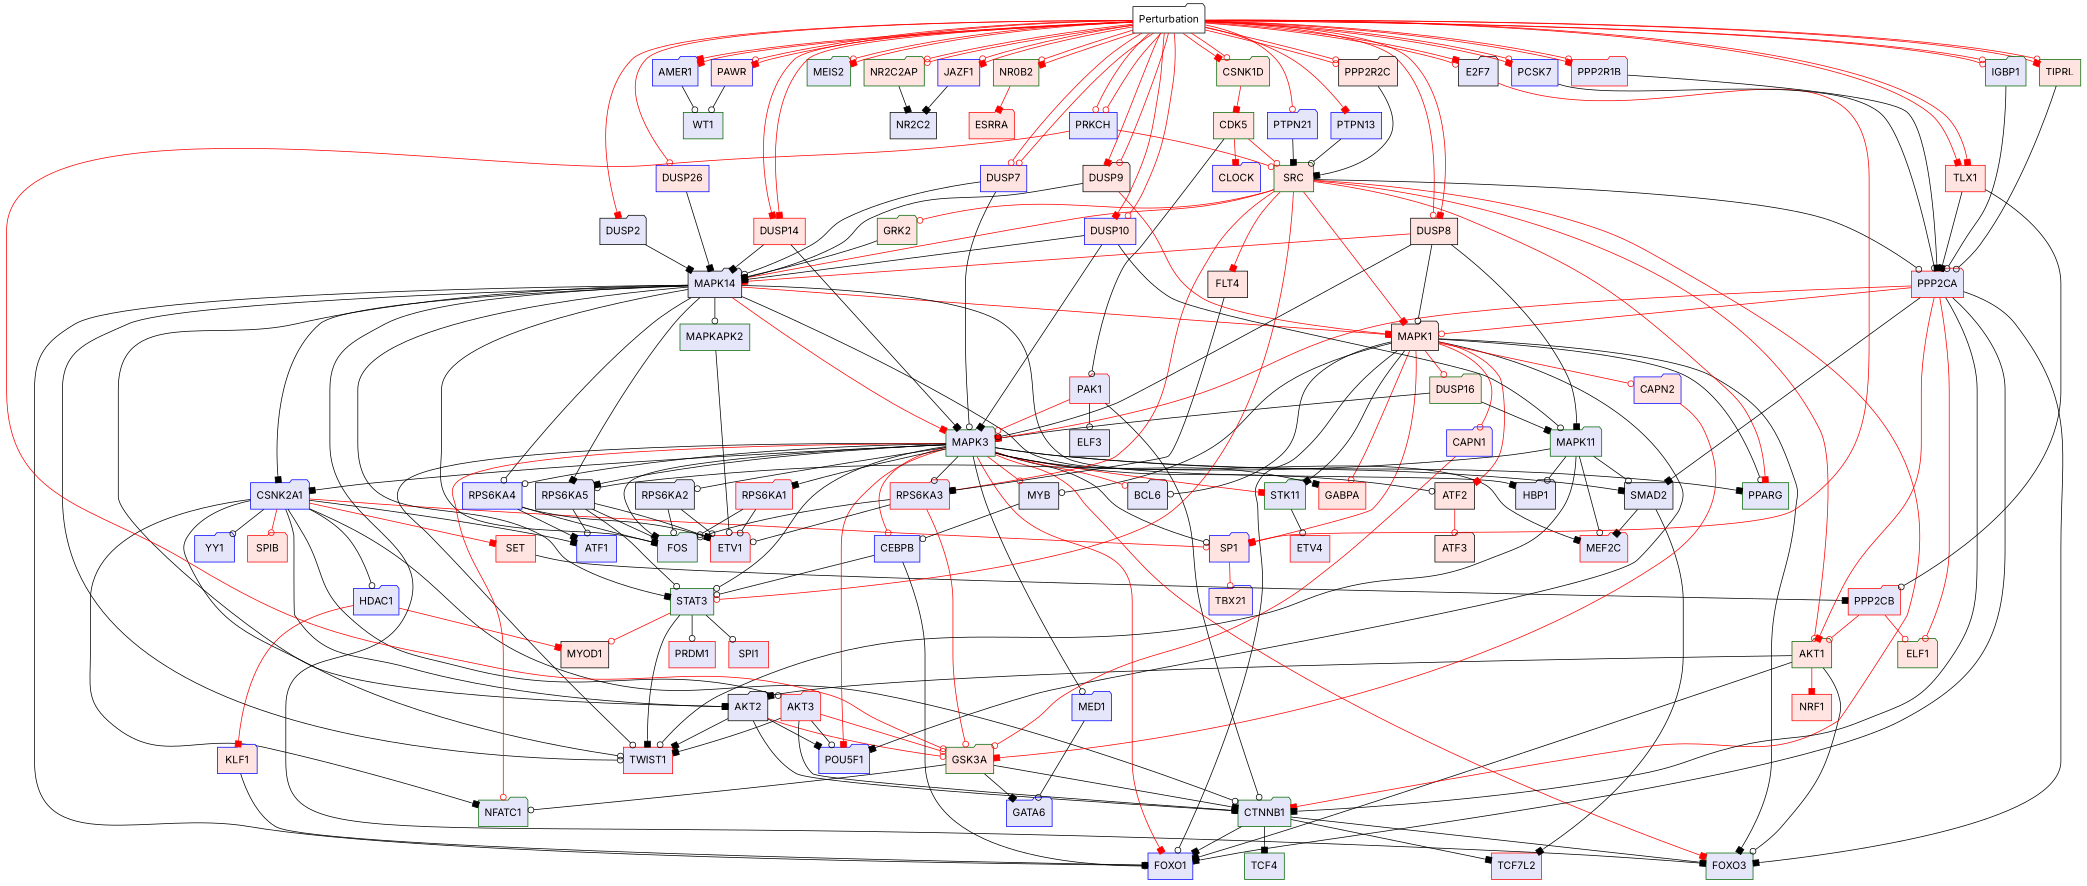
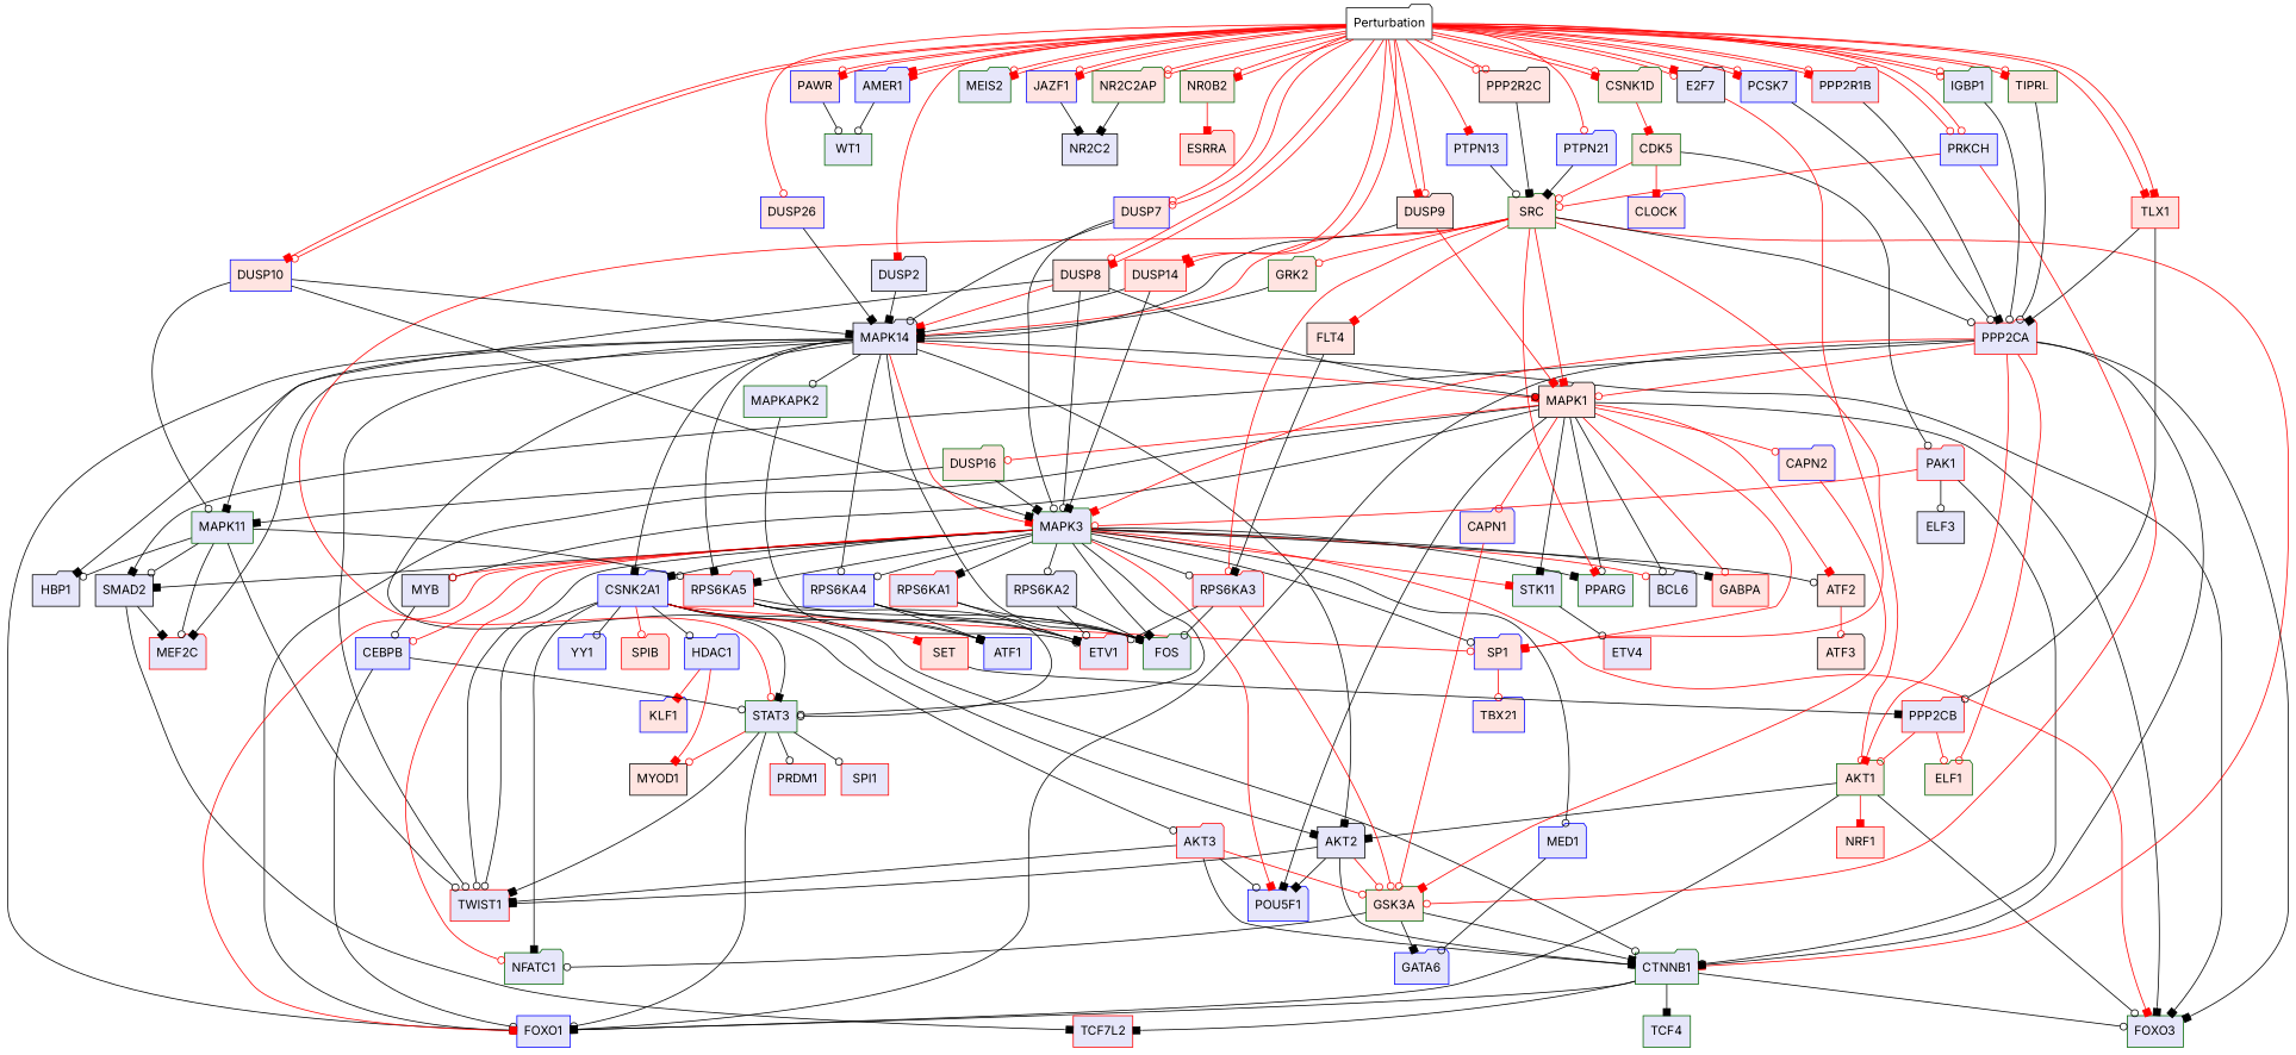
  digraph {
    fontname=Inter
    node [color=blue fillcolor=lavender fontname=Inter shape=folder style=filled]
    edge [arrowhead=odot color=black fontname=Inter penwidth=1]
    AKT1 [color=darkgreen fillcolor=mistyrose]
    FOXO1 [shape=box]
    FOXO3 [color=darkgreen shape=box]
    NRF1 [color=red fillcolor=mistyrose shape=box]
    AKT2 [color=black]
    CTNNB1 [color=darkgreen]
    TWIST1 [color=red shape=box]
    GSK3A [color=darkgreen fillcolor=mistyrose]
    POU5F1
    CSNK2A1
    ATF1 [shape=box]
    NFATC1 [color=darkgreen]
    HDAC1
    YY1
    SP1 [fillcolor=mistyrose]
    SPIB [color=red fillcolor=mistyrose]
    AKT3 [color=red]
    SET [color=red fillcolor=mistyrose shape=box]
    TCF7L2 [color=red shape=box]
    TCF4 [color=darkgreen shape=box]
    MYOD1 [color=black fillcolor=mistyrose shape=box]
    KLF1 [fillcolor=mistyrose]
    TBX21 [fillcolor=mistyrose]
    PPP2CB [color=red]
    STAT3 [color=darkgreen shape=box]
    PRDM1 [color=red shape=box]
    SPI1 [color=red shape=box]
    CEBPB [shape=box]
    SMAD2 [color=black shape=box]
    MEF2C [color=red]
    MAPK14 [color=black]
    FOS [color=darkgreen]
-   RPS6KA5 [color=black]
+   RPS6KA5 [color=red]
    MAPK1 [color=black fillcolor=mistyrose]
    HBP1 [color=black]
    MAPK3 [color=darkgreen]
    RPS6KA4 [shape=box]
    MAPKAPK2 [color=darkgreen shape=box]
    ETV1 [color=red]
    MYB [color=black shape=box]
    PPARG [color=darkgreen shape=box]
    STK11 [color=darkgreen]
    BCL6 [color=black]
    GABPA [color=red fillcolor=mistyrose shape=box]
    ATF2 [color=black fillcolor=mistyrose shape=box]
    CAPN1 [fillcolor=mistyrose]
    DUSP16 [color=darkgreen fillcolor=mistyrose]
    CAPN2 [fillcolor=mistyrose]
    RPS6KA2 [color=black]
    MED1
    RPS6KA1 [color=red]
    RPS6KA3 [color=red]
    PAK1 [color=red]
    ELF3 [color=black shape=box]
    CDK5 [color=darkgreen fillcolor=mistyrose shape=box]
    CLOCK [fillcolor=mistyrose]
    SRC [color=darkgreen fillcolor=mistyrose]
    PPP2CA [color=red]
    GRK2 [color=darkgreen fillcolor=mistyrose]
    FLT4 [color=black fillcolor=mistyrose shape=box]
    ELF1 [color=darkgreen fillcolor=mistyrose]
    GATA6
    ETV4 [color=red shape=box]
    ATF3 [color=black fillcolor=mistyrose]
-   MAPK11 [color=darkgreen]
+   MAPK11 [color=darkgreen shape=box]
    DUSP9 [color=black fillcolor=mistyrose]
    TLX1 [color=red fillcolor=mistyrose shape=box]
    WT1 [color=darkgreen shape=box]
    AMER1
    NR2C2AP [color=darkgreen fillcolor=mistyrose]
    NR2C2 [color=black shape=box]
    Perturbation [color=black fillcolor=white]
    E2F7 [color=black]
    MEIS2 [color=darkgreen]
    NR0B2 [color=darkgreen fillcolor=mistyrose shape=box]
    CSNK1D [color=darkgreen fillcolor=mistyrose]
    DUSP8 [color=black fillcolor=mistyrose shape=box]
    DUSP26 [fillcolor=mistyrose shape=box]
    DUSP10 [fillcolor=mistyrose shape=box]
    JAZF1 [fillcolor=mistyrose shape=box]
    PAWR [fillcolor=mistyrose shape=box]
    DUSP14 [color=red fillcolor=mistyrose shape=box]
    PCSK7 [shape=box]
    TIPRL [color=darkgreen fillcolor=mistyrose shape=box]
    PTPN13 [shape=box]
    PRKCH [shape=box]
    DUSP7 [fillcolor=mistyrose shape=box]
    PPP2R1B [color=red]
    IGBP1 [color=darkgreen]
    PPP2R2C [color=black fillcolor=mistyrose]
    DUSP2 [color=black]
    PTPN21
    ESRRA [color=red fillcolor=mistyrose]
    AKT1 -> FOXO1 [arrowhead=box]
    AKT1 -> FOXO3
    AKT1 -> NRF1 [arrowhead=box color=red]
    AKT1 -> AKT2 [arrowhead=box]
    AKT2 -> CTNNB1
    AKT2 -> TWIST1 [arrowhead=box]
    AKT2 -> GSK3A [color=red]
    AKT2 -> POU5F1 [arrowhead=box]
    CTNNB1 -> FOXO1 [arrowhead=box]
    CTNNB1 -> FOXO3
    CTNNB1 -> TCF7L2 [arrowhead=box]
    CTNNB1 -> TCF4 [arrowhead=box]
    GSK3A -> CTNNB1 [arrowhead=box]
    GSK3A -> NFATC1
    GSK3A -> GATA6 [arrowhead=box]
    CSNK2A1 -> AKT2 [arrowhead=box]
    CSNK2A1 -> CTNNB1
    CSNK2A1 -> TWIST1
    CSNK2A1 -> ATF1 [arrowhead=box]
    CSNK2A1 -> NFATC1 [arrowhead=box]
    CSNK2A1 -> HDAC1
    CSNK2A1 -> YY1
    CSNK2A1 -> SP1 [color=red]
    CSNK2A1 -> SPIB [color=red]
    CSNK2A1 -> AKT3
    CSNK2A1 -> SET [arrowhead=box color=red]
    HDAC1 -> MYOD1 [arrowhead=box color=red]
    HDAC1 -> KLF1 [arrowhead=box color=red]
    SP1 -> TBX21 [color=red]
    AKT3 -> CTNNB1 [arrowhead=box]
    AKT3 -> TWIST1 [arrowhead=box]
    AKT3 -> GSK3A [color=red]
    AKT3 -> POU5F1
    SET -> PPP2CB [arrowhead=box]
    PPP2CB -> AKT1 [color=red]
    PPP2CB -> ELF1 [color=red]
-   KLF1 -> FOXO1
+   STAT3 -> FOXO1
    STAT3 -> TWIST1 [arrowhead=box]
    STAT3 -> MYOD1 [color=red]
    STAT3 -> PRDM1
    STAT3 -> SPI1
    CEBPB -> FOXO1
    CEBPB -> STAT3
    SMAD2 -> TCF7L2 [arrowhead=box]
    SMAD2 -> MEF2C [arrowhead=box]
    MAPK14 -> FOXO1 [arrowhead=box]
    MAPK14 -> FOXO3 [arrowhead=box]
    MAPK14 -> AKT2 [arrowhead=box]
    MAPK14 -> TWIST1
    MAPK14 -> CSNK2A1 [arrowhead=box]
    MAPK14 -> STAT3 [arrowhead=box]
    MAPK14 -> MEF2C [arrowhead=box]
    MAPK14 -> FOS
    MAPK14 -> RPS6KA5 [arrowhead=box]
    MAPK14 -> MAPK1 [arrowhead=box color=red]
    MAPK14 -> HBP1 [arrowhead=box]
    MAPK14 -> MAPK3 [arrowhead=box color=red]
    MAPK14 -> RPS6KA4
    MAPK14 -> MAPKAPK2
    RPS6KA5 -> ATF1
    RPS6KA5 -> STAT3
    RPS6KA5 -> FOS
    RPS6KA5 -> ETV1 [arrowhead=box]
    MAPK1 -> FOXO1
    MAPK1 -> FOXO3 [arrowhead=box]
    MAPK1 -> POU5F1 [arrowhead=box]
    MAPK1 -> SP1 [arrowhead=box color=red]
    MAPK1 -> MYB
    MAPK1 -> PPARG
    MAPK1 -> STK11 [arrowhead=box]
    MAPK1 -> BCL6
    MAPK1 -> GABPA [color=red]
    MAPK1 -> ATF2 [arrowhead=box color=red]
    MAPK1 -> CAPN1 [color=red]
    MAPK1 -> DUSP16 [color=red]
    MAPK1 -> CAPN2 [color=red]
    MAPK3 -> FOXO1 [arrowhead=box color=red]
    MAPK3 -> FOXO3 [arrowhead=box color=red]
    MAPK3 -> TWIST1
    MAPK3 -> POU5F1 [arrowhead=box color=red]
    MAPK3 -> CSNK2A1 [arrowhead=box]
    MAPK3 -> NFATC1 [color=red]
    MAPK3 -> SP1
    MAPK3 -> STAT3
    MAPK3 -> CEBPB [color=red]
    MAPK3 -> SMAD2 [arrowhead=box]
    MAPK3 -> FOS [arrowhead=box]
    MAPK3 -> RPS6KA5 [arrowhead=box]
    MAPK3 -> RPS6KA4
    MAPK3 -> MYB [color=red]
    MAPK3 -> PPARG [arrowhead=box]
    MAPK3 -> STK11 [arrowhead=box color=red]
    MAPK3 -> BCL6 [color=red]
    MAPK3 -> GABPA [arrowhead=box]
    MAPK3 -> ATF2
    MAPK3 -> RPS6KA2
    MAPK3 -> MED1
    MAPK3 -> RPS6KA1 [arrowhead=box]
    MAPK3 -> RPS6KA3
    RPS6KA4 -> ATF1 [arrowhead=box]
    RPS6KA4 -> FOS [arrowhead=box]
    RPS6KA4 -> ETV1 [arrowhead=box]
    MAPKAPK2 -> ETV1
    MYB -> CEBPB
    STK11 -> ETV4
    ATF2 -> ATF3 [color=red]
    CAPN1 -> GSK3A [color=red]
    DUSP16 -> MAPK3 [arrowhead=box]
    DUSP16 -> MAPK11 [arrowhead=box]
    CAPN2 -> GSK3A [arrowhead=box color=red]
    RPS6KA2 -> FOS
    RPS6KA2 -> ETV1
    MED1 -> GATA6
    RPS6KA1 -> FOS
    RPS6KA1 -> ETV1
    RPS6KA3 -> GSK3A [color=red]
    RPS6KA3 -> FOS
    RPS6KA3 -> ETV1
    PAK1 -> CTNNB1
    PAK1 -> MAPK3 [color=red]
    PAK1 -> ELF3
    CDK5 -> PAK1
    CDK5 -> CLOCK [arrowhead=box color=red]
    CDK5 -> SRC [color=red]
    SRC -> AKT1 [color=red]
    SRC -> CTNNB1 [arrowhead=box color=red]
    SRC -> STAT3 [color=red]
    SRC -> MAPK14 [arrowhead=box color=red]
    SRC -> MAPK1 [arrowhead=box color=red]
    SRC -> PPARG [arrowhead=box color=red]
    SRC -> RPS6KA3 [color=red]
    SRC -> PPP2CA
    SRC -> GRK2 [color=red]
    SRC -> FLT4 [arrowhead=box color=red]
    PPP2CA -> AKT1 [arrowhead=box color=red]
    PPP2CA -> FOXO1 [arrowhead=box]
    PPP2CA -> FOXO3 [arrowhead=box]
    PPP2CA -> CTNNB1 [arrowhead=box]
    PPP2CA -> SMAD2 [arrowhead=box]
    PPP2CA -> MAPK1 [color=red]
    PPP2CA -> MAPK3 [arrowhead=box color=red]
    PPP2CA -> ELF1 [color=red]
    GRK2 -> MAPK14
    FLT4 -> RPS6KA3 [arrowhead=box]
    MAPK11 -> TWIST1
    MAPK11 -> SMAD2
    MAPK11 -> MEF2C
    MAPK11 -> RPS6KA5
    MAPK11 -> HBP1
    DUSP9 -> MAPK14 [arrowhead=box]
    DUSP9 -> MAPK1 [arrowhead=box color=red]
    TLX1 -> PPP2CB
    TLX1 -> PPP2CA [arrowhead=box]
    AMER1 -> WT1
    NR2C2AP -> NR2C2 [arrowhead=box]
    Perturbation -> DUSP9 [arrowhead=box color=red]
    Perturbation -> DUSP9 [color=red]
    Perturbation -> TLX1 [arrowhead=box color=red]
    Perturbation -> TLX1 [arrowhead=box color=red]
    Perturbation -> AMER1 [arrowhead=box color=red]
    Perturbation -> AMER1 [arrowhead=box color=red]
    Perturbation -> NR2C2AP [color=red]
    Perturbation -> NR2C2AP [color=red]
    Perturbation -> E2F7 [color=red]
    Perturbation -> E2F7 [arrowhead=box color=red]
    Perturbation -> MEIS2 [color=red]
    Perturbation -> MEIS2 [arrowhead=box color=red]
    Perturbation -> NR0B2 [color=red]
    Perturbation -> NR0B2 [arrowhead=box color=red]
    Perturbation -> CSNK1D [arrowhead=box color=red]
    Perturbation -> CSNK1D [color=red]
    Perturbation -> DUSP8 [color=red]
    Perturbation -> DUSP8 [arrowhead=box color=red]
    Perturbation -> DUSP26 [color=red]
    Perturbation -> DUSP10 [arrowhead=box color=red]
    Perturbation -> DUSP10 [color=red]
    Perturbation -> JAZF1 [color=red]
    Perturbation -> JAZF1 [arrowhead=box color=red]
    Perturbation -> PAWR [color=red]
    Perturbation -> PAWR [arrowhead=box color=red]
    Perturbation -> DUSP14 [arrowhead=box color=red]
    Perturbation -> DUSP14 [arrowhead=box color=red]
    Perturbation -> PCSK7 [arrowhead=box color=red]
    Perturbation -> PCSK7 [color=red]
    Perturbation -> TIPRL [arrowhead=box color=red]
    Perturbation -> TIPRL [color=red]
    Perturbation -> PTPN13 [arrowhead=box color=red]
    Perturbation -> PRKCH [color=red]
    Perturbation -> PRKCH [color=red]
    Perturbation -> DUSP7 [color=red]
    Perturbation -> DUSP7 [color=red]
    Perturbation -> PPP2R1B [arrowhead=box color=red]
    Perturbation -> PPP2R1B [color=red]
    Perturbation -> IGBP1 [color=red]
    Perturbation -> IGBP1 [color=red]
    Perturbation -> PPP2R2C [color=red]
    Perturbation -> PPP2R2C [color=red]
    Perturbation -> DUSP2 [arrowhead=box color=red]
    Perturbation -> PTPN21 [color=red]
    E2F7 -> SP1 [arrowhead=box color=red]
    NR0B2 -> ESRRA [arrowhead=box color=red]
    CSNK1D -> CDK5 [arrowhead=box color=red]
    DUSP8 -> MAPK14 [arrowhead=box color=red]
    DUSP8 -> MAPK1
    DUSP8 -> MAPK3
    DUSP8 -> MAPK11 [arrowhead=box]
    DUSP26 -> MAPK14 [arrowhead=box]
    DUSP10 -> MAPK14 [arrowhead=box]
    DUSP10 -> MAPK3 [arrowhead=box]
    DUSP10 -> MAPK11
    JAZF1 -> NR2C2 [arrowhead=box]
    PAWR -> WT1
    DUSP14 -> MAPK14 [arrowhead=box]
    DUSP14 -> MAPK3 [arrowhead=box]
    PCSK7 -> PPP2CA
    TIPRL -> PPP2CA
    PTPN13 -> SRC
    PRKCH -> GSK3A [color=red]
    PRKCH -> SRC [color=red]
    DUSP7 -> MAPK14
    DUSP7 -> MAPK3
    PPP2R1B -> PPP2CA [arrowhead=box]
    IGBP1 -> PPP2CA
    PPP2R2C -> SRC [arrowhead=box]
    DUSP2 -> MAPK14 [arrowhead=box]
    PTPN21 -> SRC [arrowhead=box]
  }
